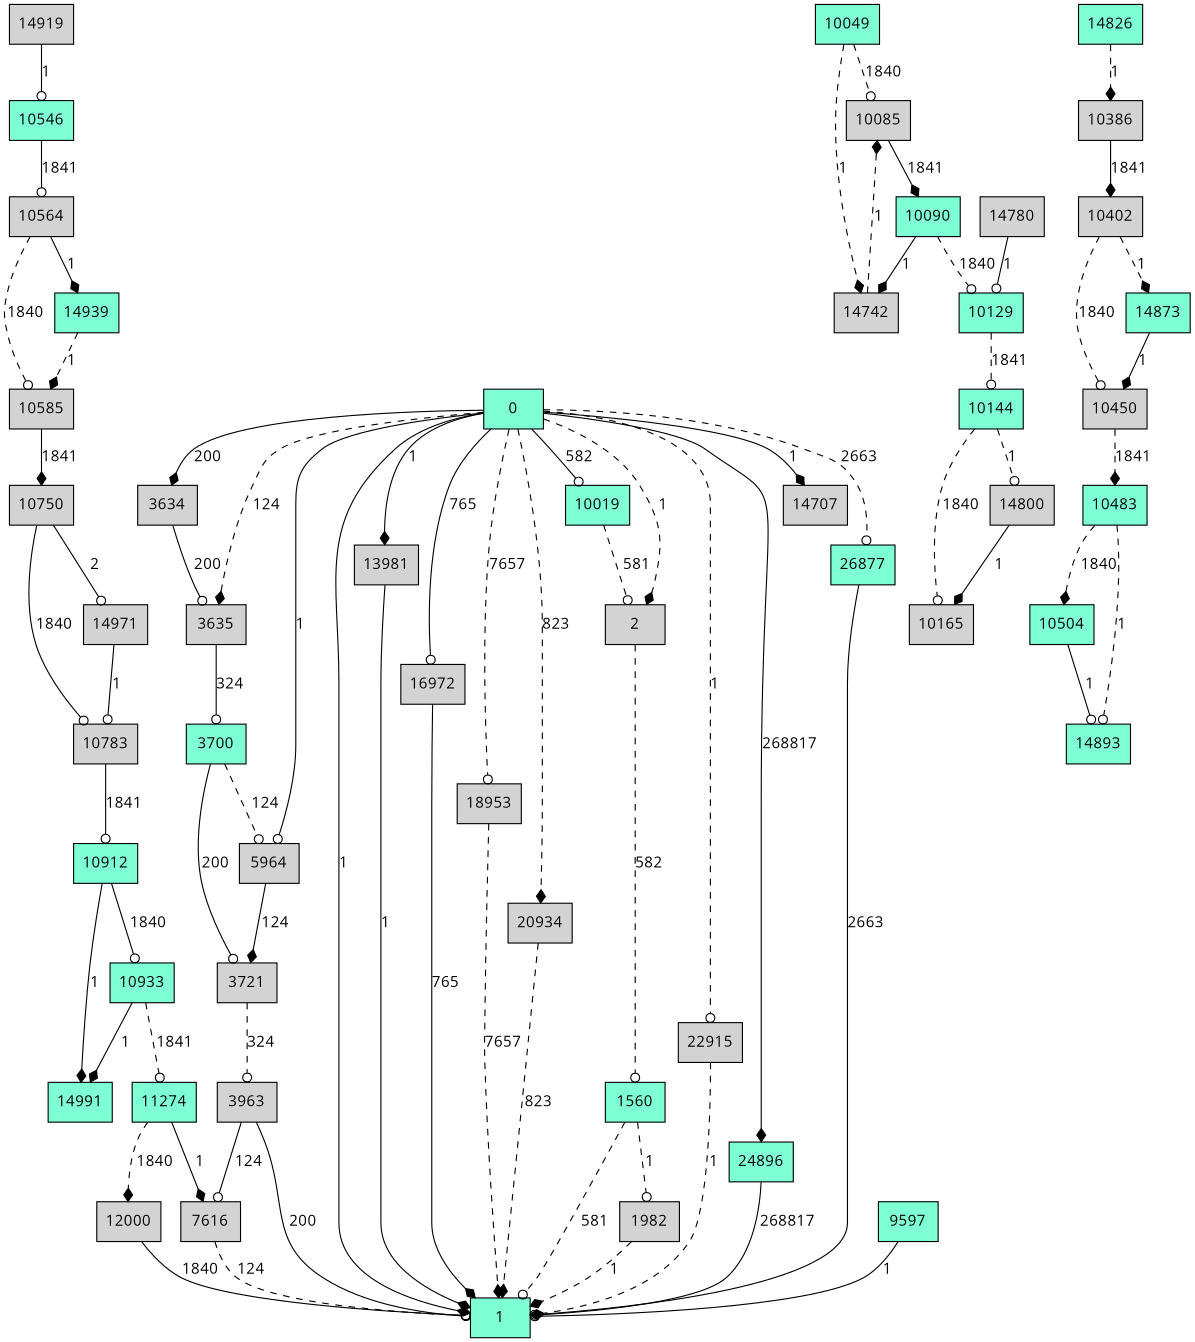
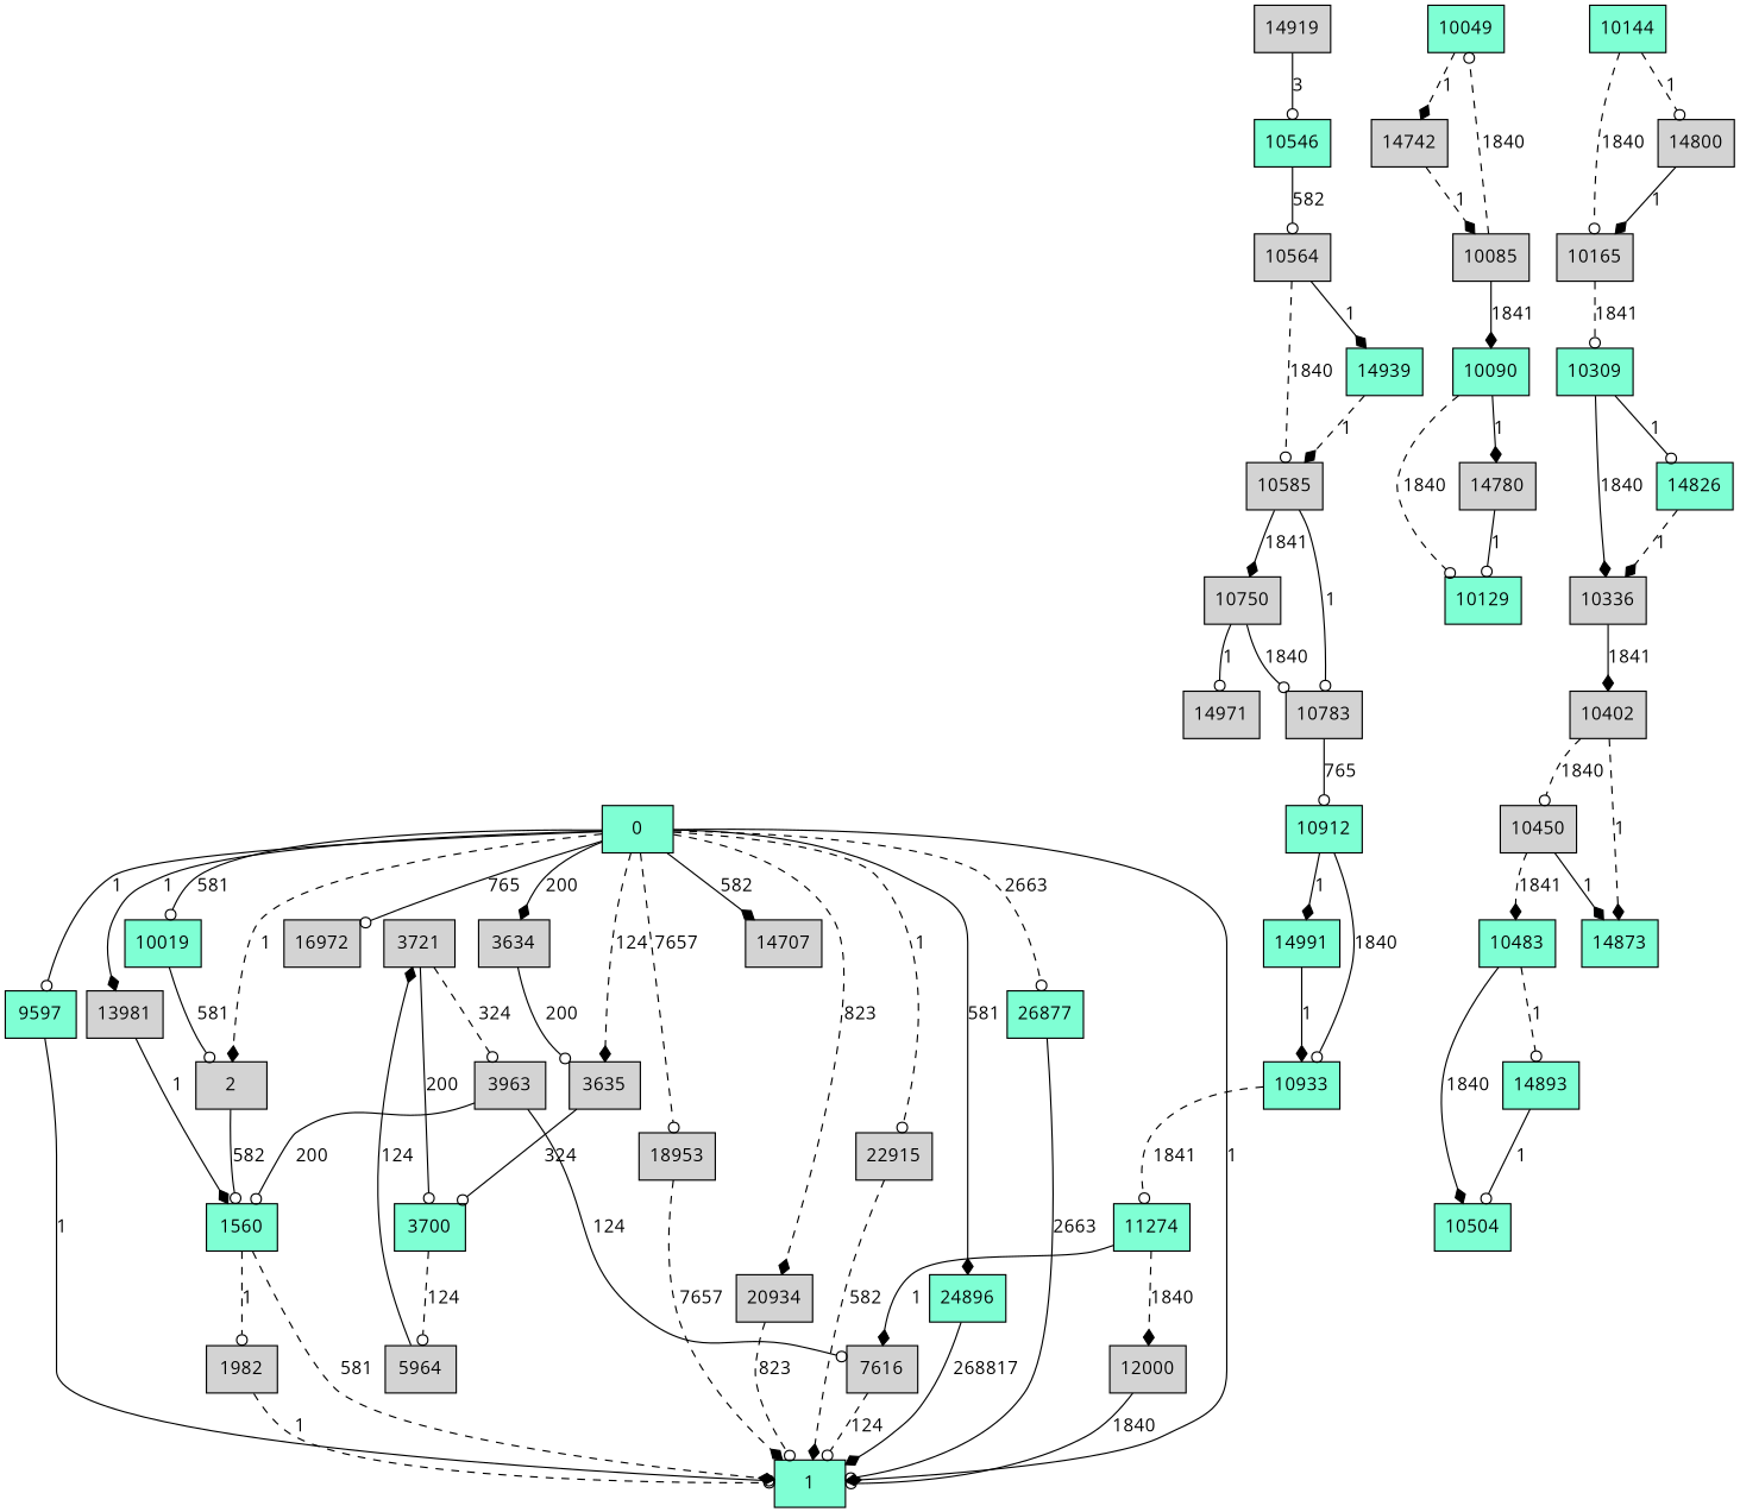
  digraph {
    fontname="Open Sans"
    rankdir=TB
    node [fillcolor=lightgrey fontname="Open Sans" shape=rectangle style=filled]
    edge [arrowhead=odot fontname="Open Sans" style=solid]
    1560 [fillcolor=aquamarine]
    2
    1 [fillcolor=aquamarine]
    1982
    3634
    3635
    3700 [fillcolor=aquamarine]
    3721
    5964
    3963
    7616
    9597 [fillcolor=aquamarine]
    10019 [fillcolor=aquamarine]
    10049 [fillcolor=aquamarine]
    10085
    14742
    10090 [fillcolor=aquamarine]
    10129 [fillcolor=aquamarine]
    14780
    10144 [fillcolor=aquamarine]
    10165
    14800
-   10336 [label=10386]
+   10309 [fillcolor=aquamarine]
+   10336
    14826 [fillcolor=aquamarine]
    10402
    10450
    14873 [fillcolor=aquamarine]
    10483 [fillcolor=aquamarine]
    10504 [fillcolor=aquamarine]
    14893 [fillcolor=aquamarine]
    10546 [fillcolor=aquamarine]
    10564
    14919
    10585
    14939 [fillcolor=aquamarine]
    10750
    10783
    14971
    10912 [fillcolor=aquamarine]
    10933 [fillcolor=aquamarine]
    14991 [fillcolor=aquamarine]
    11274 [fillcolor=aquamarine]
    12000
    13981
    16972
    18953
    20934
    22915
    24896 [fillcolor=aquamarine]
    26877 [fillcolor=aquamarine]
    0 [fillcolor=aquamarine]
    14707
-   1560 -> 1 [label=581 style=dashed]
+   1560 -> 1 [arrowhead=diamond label=581 style=dashed]
    1560 -> 1982 [label=1 style=dashed]
-   2 -> 1560 [label=582 style=dashed]
-   1982 -> 1 [arrowhead=diamond label=1 style=dashed]
+   2 -> 1560 [label=582]
+   1982 -> 1 [label=1 style=dashed]
    3634 -> 3635 [label=200]
    3635 -> 3700 [label=324]
-   3700 -> 3721 [label=200]
+   3721 -> 3700 [label=200]
    3700 -> 5964 [label=124 style=dashed]
    3721 -> 3963 [label=324 style=dashed]
    5964 -> 3721 [arrowhead=diamond label=124]
-   3963 -> 1 [label=200]
+   3963 -> 1560 [label=200]
    3963 -> 7616 [label=124]
    7616 -> 1 [label=124 style=dashed]
    9597 -> 1 [label=1]
-   10019 -> 2 [label=581 style=dashed]
-   10049 -> 10085 [label=1840 style=dashed]
+   10019 -> 2 [label=581]
+   10085 -> 10049 [label=1840 style=dashed]
    10049 -> 14742 [arrowhead=diamond label=1 style=dashed]
    10085 -> 10090 [arrowhead=diamond label=1841]
    14742 -> 10085 [arrowhead=diamond label=1 style=dashed]
    10090 -> 10129 [label=1840 style=dashed]
-   10090 -> 14742 [arrowhead=diamond label=1]
-   10129 -> 10144 [label=1841 style=dashed]
+   10090 -> 14780 [arrowhead=diamond label=1]
    14780 -> 10129 [label=1]
    10144 -> 10165 [label=1840 style=dashed]
    10144 -> 14800 [label=1 style=dashed]
+   10165 -> 10309 [label=1841 style=dashed]
    14800 -> 10165 [arrowhead=diamond label=1]
+   10309 -> 10336 [arrowhead=diamond label=1840]
+   10309 -> 14826 [label=1]
    10336 -> 10402 [arrowhead=diamond label=1841]
    14826 -> 10336 [arrowhead=diamond label=1 style=dashed]
    10402 -> 10450 [label=1840 style=dashed]
    10402 -> 14873 [arrowhead=diamond label=1 style=dashed]
    10450 -> 10483 [arrowhead=diamond label=1841 style=dashed]
-   14873 -> 10450 [arrowhead=diamond label=1]
-   10483 -> 10504 [arrowhead=diamond label=1840 style=dashed]
+   10450 -> 14873 [arrowhead=diamond label=1]
+   10483 -> 10504 [arrowhead=diamond label=1840]
    10483 -> 14893 [label=1 style=dashed]
-   10504 -> 14893 [label=1]
-   10546 -> 10564 [label=1841]
+   14893 -> 10504 [label=1]
+   10546 -> 10564 [label=582]
    10564 -> 10585 [label=1840 style=dashed]
    10564 -> 14939 [arrowhead=diamond label=1]
-   14919 -> 10546 [label=1]
+   14919 -> 10546 [label=3]
    10585 -> 10750 [arrowhead=diamond label=1841]
    14939 -> 10585 [arrowhead=diamond label=1 style=dashed]
    10750 -> 10783 [label=1840]
-   10750 -> 14971 [label=2]
-   10783 -> 10912 [label=1841]
-   14971 -> 10783 [label=1]
+   10750 -> 14971 [label=1]
+   10783 -> 10912 [label=765]
+   10585 -> 10783 [label=1]
    10912 -> 10933 [label=1840]
    10912 -> 14991 [arrowhead=diamond label=1]
    10933 -> 11274 [label=1841 style=dashed]
-   10933 -> 14991 [arrowhead=diamond label=1]
+   14991 -> 10933 [arrowhead=diamond label=1]
    11274 -> 7616 [arrowhead=diamond label=1]
    11274 -> 12000 [arrowhead=diamond label=1840 style=dashed]
    12000 -> 1 [label=1840]
-   13981 -> 1 [arrowhead=diamond label=1]
-   16972 -> 1 [arrowhead=diamond label=765]
+   13981 -> 1560 [arrowhead=diamond label=1]
    18953 -> 1 [arrowhead=diamond label=7657 style=dashed]
-   20934 -> 1 [arrowhead=diamond label=823 style=dashed]
-   22915 -> 1 [arrowhead=diamond label=1 style=dashed]
+   20934 -> 1 [label=823 style=dashed]
+   22915 -> 1 [arrowhead=diamond label=582 style=dashed]
    24896 -> 1 [arrowhead=diamond label=268817]
    26877 -> 1 [label=2663]
    0 -> 2 [arrowhead=diamond label=1 style=dashed]
    0 -> 1 [arrowhead=diamond label=1]
    0 -> 3634 [arrowhead=diamond label=200]
    0 -> 3635 [arrowhead=diamond label=124 style=dashed]
-   0 -> 5964 [label=1]
-   0 -> 10019 [label=582]
+   0 -> 9597 [label=1]
+   0 -> 10019 [label=581]
    0 -> 13981 [arrowhead=diamond label=1]
    0 -> 16972 [label=765]
    0 -> 18953 [label=7657 style=dashed]
    0 -> 20934 [arrowhead=diamond label=823 style=dashed]
    0 -> 22915 [label=1 style=dashed]
-   0 -> 24896 [arrowhead=diamond label=268817]
+   0 -> 24896 [arrowhead=diamond label=581]
    0 -> 26877 [label=2663 style=dashed]
-   0 -> 14707 [arrowhead=diamond label=1]
+   0 -> 14707 [arrowhead=diamond label=582]
  }
